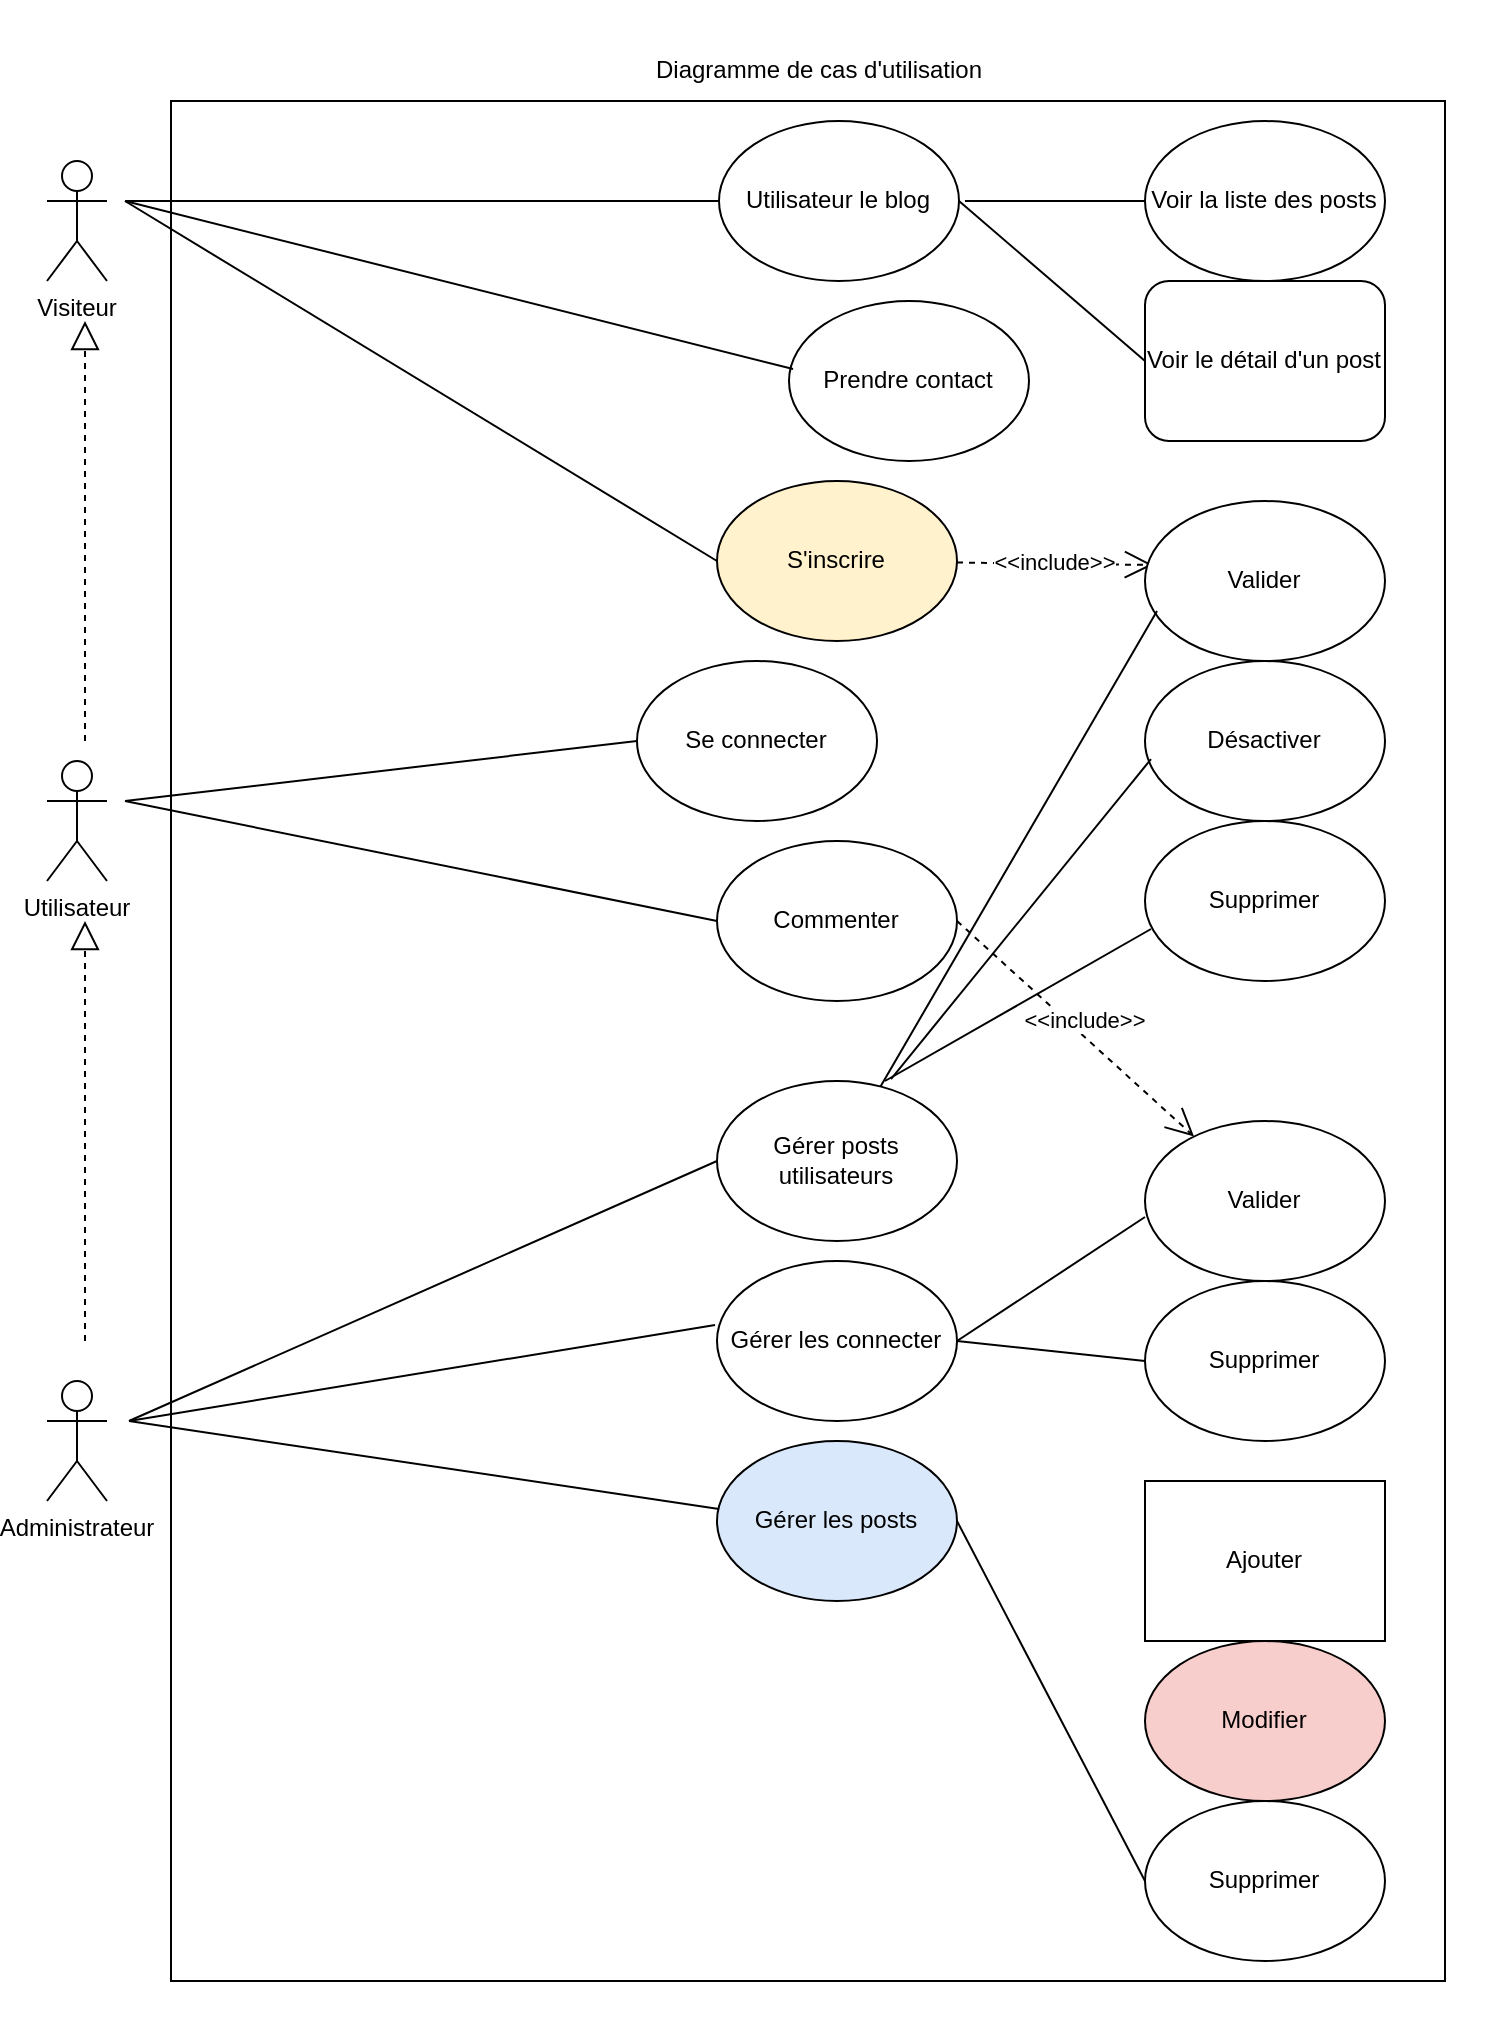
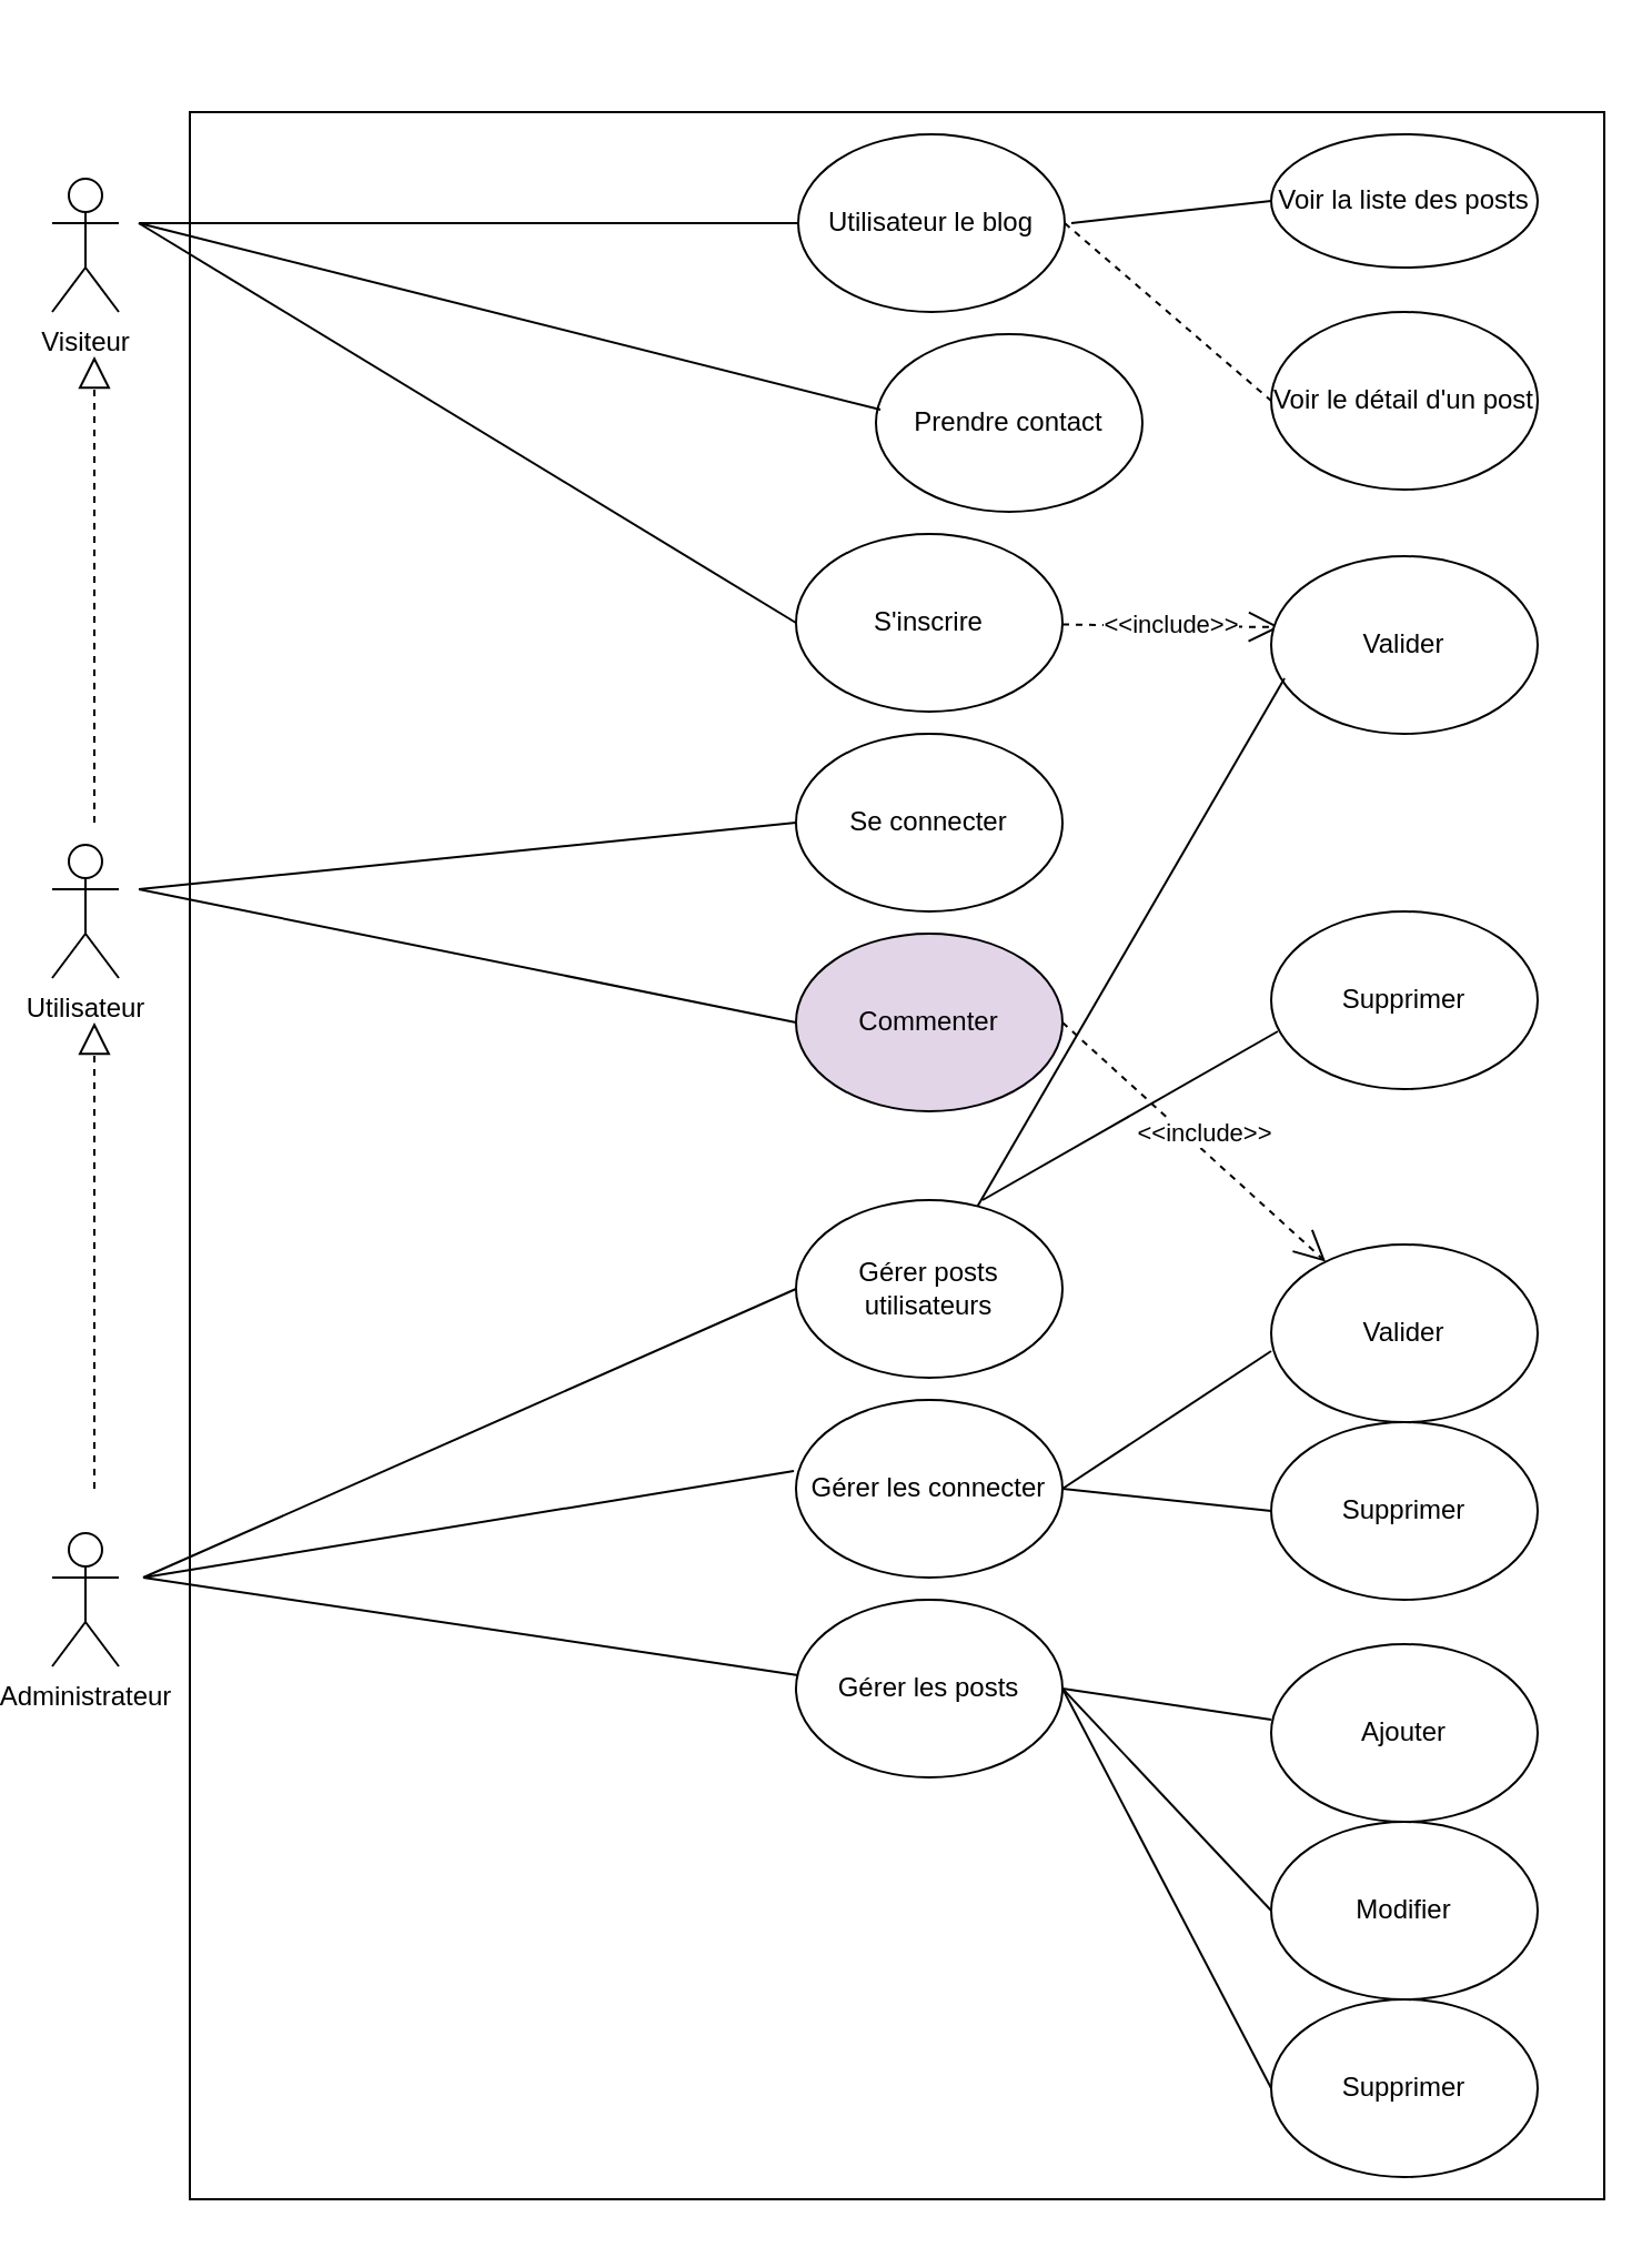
  <mxCell id="0" />
  <mxCell id="1" parent="0" />
  <mxCell id="2" value="" style="rounded=0;whiteSpace=wrap;html=1;" parent="1" vertex="1"><mxGeometry x="82" y="50" width="637" height="940" as="geometry" /></mxCell>
  <mxCell id="3" value="Administrateur" style="shape=umlActor;verticalLabelPosition=bottom;verticalAlign=top;html=1;outlineConnect=0;" parent="1" vertex="1"><mxGeometry x="20" y="690" width="30" height="60" as="geometry" /></mxCell>
  <mxCell id="4" value="Gérer posts utilisateurs" style="ellipse;whiteSpace=wrap;html=1;" parent="1" vertex="1"><mxGeometry x="355" y="540" width="120" height="80" as="geometry" /></mxCell>
- <mxCell id="5" value="Gérer les posts" style="ellipse;whiteSpace=wrap;html=1;fillColor=#dae8fc;" parent="1" vertex="1"><mxGeometry x="355" y="720" width="120" height="80" as="geometry" /></mxCell>
+ <mxCell id="5" value="Gérer les posts" style="ellipse;whiteSpace=wrap;html=1;" parent="1" vertex="1"><mxGeometry x="355" y="720" width="120" height="80" as="geometry" /></mxCell>
  <mxCell id="6" value="Gérer les connecter" style="ellipse;whiteSpace=wrap;html=1;" parent="1" vertex="1"><mxGeometry x="355" y="630" width="120" height="80" as="geometry" /></mxCell>
  <mxCell id="7" value="&amp;lt;&amp;lt;include&amp;gt;&amp;gt;" style="endArrow=open;endSize=12;dashed=1;html=1;rounded=0;entryX=0.033;entryY=0.4;entryDx=0;entryDy=0;entryPerimeter=0;" parent="1" source="19" target="37" edge="1"><mxGeometry x="-0.005" width="160" relative="1" as="geometry"><mxPoint x="561" y="840" as="sourcePoint" /><mxPoint x="441" y="930" as="targetPoint" /><mxPoint as="offset" /></mxGeometry></mxCell>
- <mxCell id="8" value="Diagramme de cas d'utilisation" style="text;html=1;align=center;verticalAlign=middle;resizable=0;points=[];autosize=1;strokeColor=none;fillColor=none;" parent="1" vertex="1"><mxGeometry x="311" y="20" width="190" height="30" as="geometry" /></mxCell>
  <mxCell id="9" value="&amp;lt;&amp;lt;include&amp;gt;&amp;gt;" style="endArrow=open;endSize=12;dashed=1;html=1;rounded=0;exitX=1;exitY=0.5;exitDx=0;exitDy=0;" parent="1" source="18" target="13" edge="1"><mxGeometry x="0.011" y="6" width="160" relative="1" as="geometry"><mxPoint x="561" y="680" as="sourcePoint" /><mxPoint x="475" y="880" as="targetPoint" /><mxPoint as="offset" /></mxGeometry></mxCell>
  <mxCell id="10" value="" style="endArrow=none;html=1;rounded=0;entryX=0;entryY=0.5;entryDx=0;entryDy=0;" parent="1" target="4" edge="1"><mxGeometry width="50" height="50" relative="1" as="geometry"><mxPoint x="61" y="710" as="sourcePoint" /><mxPoint x="391" y="880" as="targetPoint" /></mxGeometry></mxCell>
  <mxCell id="11" value="" style="endArrow=none;html=1;rounded=0;entryX=-0.008;entryY=0.4;entryDx=0;entryDy=0;entryPerimeter=0;" parent="1" target="6" edge="1"><mxGeometry width="50" height="50" relative="1" as="geometry"><mxPoint x="61" y="710" as="sourcePoint" /><mxPoint x="391" y="880" as="targetPoint" /></mxGeometry></mxCell>
  <mxCell id="12" value="" style="endArrow=none;html=1;rounded=0;entryX=0.008;entryY=0.425;entryDx=0;entryDy=0;entryPerimeter=0;" parent="1" target="5" edge="1"><mxGeometry width="50" height="50" relative="1" as="geometry"><mxPoint x="61" y="710" as="sourcePoint" /><mxPoint x="391" y="880" as="targetPoint" /></mxGeometry></mxCell>
  <mxCell id="13" value="Valider" style="ellipse;whiteSpace=wrap;html=1;" parent="1" vertex="1"><mxGeometry x="569" y="560" width="120" height="80" as="geometry" /></mxCell>
  <mxCell id="14" value="Visiteur" style="shape=umlActor;verticalLabelPosition=bottom;verticalAlign=top;html=1;outlineConnect=0;" parent="1" vertex="1"><mxGeometry x="20" y="80" width="30" height="60" as="geometry" /></mxCell>
  <mxCell id="15" value="Utilisateur" style="shape=umlActor;verticalLabelPosition=bottom;verticalAlign=top;html=1;outlineConnect=0;" parent="1" vertex="1"><mxGeometry x="20" y="380" width="30" height="60" as="geometry" /></mxCell>
  <mxCell id="16" value="Utilisateur le blog" style="ellipse;whiteSpace=wrap;html=1;" parent="1" vertex="1"><mxGeometry x="356" y="60" width="120" height="80" as="geometry" /></mxCell>
  <mxCell id="17" value="Prendre contact" style="ellipse;whiteSpace=wrap;html=1;" parent="1" vertex="1"><mxGeometry x="391" y="150" width="120" height="80" as="geometry" /></mxCell>
- <mxCell id="18" value="Commenter" style="ellipse;whiteSpace=wrap;html=1;" parent="1" vertex="1"><mxGeometry x="355" y="420" width="120" height="80" as="geometry" /></mxCell>
- <mxCell id="19" value="S'inscrire" style="ellipse;whiteSpace=wrap;html=1;fillColor=#fff2cc;" parent="1" vertex="1"><mxGeometry x="355" y="240" width="120" height="80" as="geometry" /></mxCell>
- <mxCell id="20" value="Voir la liste des posts" style="ellipse;whiteSpace=wrap;html=1;" parent="1" vertex="1"><mxGeometry x="569" y="60" width="120" height="80" as="geometry" /></mxCell>
- <mxCell id="21" value="Voir le détail d'un post" style="whiteSpace=wrap;html=1;rounded=1;" parent="1" vertex="1"><mxGeometry x="569" y="140" width="120" height="80" as="geometry" /></mxCell>
+ <mxCell id="18" value="Commenter" style="ellipse;whiteSpace=wrap;html=1;fillColor=#e1d5e7;" parent="1" vertex="1"><mxGeometry x="355" y="420" width="120" height="80" as="geometry" /></mxCell>
+ <mxCell id="19" value="S'inscrire" style="ellipse;whiteSpace=wrap;html=1;" parent="1" vertex="1"><mxGeometry x="355" y="240" width="120" height="80" as="geometry" /></mxCell>
+ <mxCell id="20" value="Voir la liste des posts" style="ellipse;whiteSpace=wrap;html=1;" parent="1" vertex="1"><mxGeometry x="569" y="60" width="120" height="60" as="geometry" /></mxCell>
+ <mxCell id="21" value="Voir le détail d'un post" style="ellipse;whiteSpace=wrap;html=1;" parent="1" vertex="1"><mxGeometry x="569" y="140" width="120" height="80" as="geometry" /></mxCell>
  <mxCell id="22" value="" style="endArrow=none;html=1;rounded=0;entryX=0;entryY=0.5;entryDx=0;entryDy=0;" parent="1" target="20" edge="1"><mxGeometry width="50" height="50" relative="1" as="geometry"><mxPoint x="479" y="100" as="sourcePoint" /><mxPoint x="429" y="530" as="targetPoint" /></mxGeometry></mxCell>
- <mxCell id="23" value="" style="endArrow=none;html=1;rounded=0;entryX=0;entryY=0.5;entryDx=0;entryDy=0;exitX=1;exitY=0.5;exitDx=0;exitDy=0;" parent="1" source="16" target="21" edge="1"><mxGeometry width="50" height="50" relative="1" as="geometry"><mxPoint x="379" y="580" as="sourcePoint" /><mxPoint x="429" y="530" as="targetPoint" /></mxGeometry></mxCell>
+ <mxCell id="23" value="" style="endArrow=none;html=1;rounded=0;entryX=0;entryY=0.5;entryDx=0;entryDy=0;exitX=1;exitY=0.5;exitDx=0;exitDy=0;dashed=1;" parent="1" source="16" target="21" edge="1"><mxGeometry width="50" height="50" relative="1" as="geometry"><mxPoint x="379" y="580" as="sourcePoint" /><mxPoint x="429" y="530" as="targetPoint" /></mxGeometry></mxCell>
  <mxCell id="24" value="" style="endArrow=none;html=1;rounded=0;entryX=0;entryY=0.5;entryDx=0;entryDy=0;" parent="1" target="16" edge="1"><mxGeometry width="50" height="50" relative="1" as="geometry"><mxPoint x="59" y="100" as="sourcePoint" /><mxPoint x="429" y="530" as="targetPoint" /></mxGeometry></mxCell>
  <mxCell id="25" value="" style="endArrow=none;html=1;rounded=0;entryX=0.017;entryY=0.425;entryDx=0;entryDy=0;entryPerimeter=0;" parent="1" target="17" edge="1"><mxGeometry width="50" height="50" relative="1" as="geometry"><mxPoint x="59" y="100" as="sourcePoint" /><mxPoint x="429" y="530" as="targetPoint" /></mxGeometry></mxCell>
  <mxCell id="26" value="" style="endArrow=none;html=1;rounded=0;entryX=0;entryY=0.5;entryDx=0;entryDy=0;" parent="1" target="19" edge="1"><mxGeometry width="50" height="50" relative="1" as="geometry"><mxPoint x="59" y="100" as="sourcePoint" /><mxPoint x="429" y="530" as="targetPoint" /></mxGeometry></mxCell>
  <mxCell id="27" value="" style="endArrow=none;html=1;rounded=0;entryX=0;entryY=0.5;entryDx=0;entryDy=0;" parent="1" target="18" edge="1"><mxGeometry width="50" height="50" relative="1" as="geometry"><mxPoint x="59" y="400" as="sourcePoint" /><mxPoint x="429" y="530" as="targetPoint" /></mxGeometry></mxCell>
- <mxCell id="28" value="Ajouter" style="whiteSpace=wrap;html=1;rounded=0;" parent="1" vertex="1"><mxGeometry x="569" y="740" width="120" height="80" as="geometry" /></mxCell>
- <mxCell id="29" value="Désactiver" style="ellipse;whiteSpace=wrap;html=1;" parent="1" vertex="1"><mxGeometry x="569" y="330" width="120" height="80" as="geometry" /></mxCell>
- <mxCell id="30" value="Modifier" style="ellipse;whiteSpace=wrap;html=1;fillColor=#f8cecc;" parent="1" vertex="1"><mxGeometry x="569" y="820" width="120" height="80" as="geometry" /></mxCell>
+ <mxCell id="28" value="Ajouter" style="ellipse;whiteSpace=wrap;html=1;" parent="1" vertex="1"><mxGeometry x="569" y="740" width="120" height="80" as="geometry" /></mxCell>
+ <mxCell id="30" value="Modifier" style="ellipse;whiteSpace=wrap;html=1;" parent="1" vertex="1"><mxGeometry x="569" y="820" width="120" height="80" as="geometry" /></mxCell>
  <mxCell id="31" value="Supprimer" style="ellipse;whiteSpace=wrap;html=1;" parent="1" vertex="1"><mxGeometry x="569" y="900" width="120" height="80" as="geometry" /></mxCell>
  <mxCell id="32" value="" style="endArrow=none;html=1;rounded=0;exitX=1;exitY=0.5;exitDx=0;exitDy=0;entryX=0;entryY=0.5;entryDx=0;entryDy=0;" parent="1" source="5" target="31" edge="1"><mxGeometry width="50" height="50" relative="1" as="geometry"><mxPoint x="379" y="570" as="sourcePoint" /><mxPoint x="589" y="430" as="targetPoint" /></mxGeometry></mxCell>
+ <mxCell id="33" value="" style="endArrow=none;html=1;rounded=0;exitX=1;exitY=0.5;exitDx=0;exitDy=0;entryX=0;entryY=0.5;entryDx=0;entryDy=0;" parent="1" source="5" target="30" edge="1"><mxGeometry width="50" height="50" relative="1" as="geometry"><mxPoint x="599" y="570" as="sourcePoint" /><mxPoint x="649" y="520" as="targetPoint" /></mxGeometry></mxCell>
+ <mxCell id="34" value="" style="endArrow=none;html=1;rounded=0;entryX=0;entryY=0.425;entryDx=0;entryDy=0;exitX=1;exitY=0.5;exitDx=0;exitDy=0;entryPerimeter=0;" parent="1" source="5" target="28" edge="1"><mxGeometry width="50" height="50" relative="1" as="geometry"><mxPoint x="479" y="760" as="sourcePoint" /><mxPoint x="649" y="520" as="targetPoint" /></mxGeometry></mxCell>
  <mxCell id="35" value="Supprimer" style="ellipse;whiteSpace=wrap;html=1;" parent="1" vertex="1"><mxGeometry x="569" y="640" width="120" height="80" as="geometry" /></mxCell>
  <mxCell id="36" value="" style="endArrow=none;html=1;rounded=0;exitX=1;exitY=0.5;exitDx=0;exitDy=0;entryX=0;entryY=0.5;entryDx=0;entryDy=0;" parent="1" source="6" target="35" edge="1"><mxGeometry width="50" height="50" relative="1" as="geometry"><mxPoint x="639" y="690" as="sourcePoint" /><mxPoint x="689" y="640" as="targetPoint" /></mxGeometry></mxCell>
  <mxCell id="37" value="Valider" style="ellipse;whiteSpace=wrap;html=1;" parent="1" vertex="1"><mxGeometry x="569" y="250" width="120" height="80" as="geometry" /></mxCell>
  <mxCell id="38" value="" style="endArrow=none;html=1;rounded=0;exitX=1;exitY=0.5;exitDx=0;exitDy=0;entryX=0;entryY=0.6;entryDx=0;entryDy=0;entryPerimeter=0;" parent="1" source="6" target="13" edge="1"><mxGeometry width="50" height="50" relative="1" as="geometry"><mxPoint x="639" y="690" as="sourcePoint" /><mxPoint x="689" y="640" as="targetPoint" /></mxGeometry></mxCell>
  <mxCell id="39" value="Supprimer" style="ellipse;whiteSpace=wrap;html=1;" parent="1" vertex="1"><mxGeometry x="569" y="410" width="120" height="80" as="geometry" /></mxCell>
  <mxCell id="40" value="" style="endArrow=none;html=1;rounded=0;entryX=0.05;entryY=0.688;entryDx=0;entryDy=0;entryPerimeter=0;" parent="1" source="4" target="37" edge="1"><mxGeometry width="50" height="50" relative="1" as="geometry"><mxPoint x="639" y="550" as="sourcePoint" /><mxPoint x="689" y="500" as="targetPoint" /></mxGeometry></mxCell>
- <mxCell id="41" value="" style="endArrow=none;html=1;rounded=0;exitX=0.725;exitY=-0.012;exitDx=0;exitDy=0;exitPerimeter=0;entryX=0.025;entryY=0.613;entryDx=0;entryDy=0;entryPerimeter=0;" parent="1" source="4" target="29" edge="1"><mxGeometry width="50" height="50" relative="1" as="geometry"><mxPoint x="639" y="550" as="sourcePoint" /><mxPoint x="689" y="500" as="targetPoint" /></mxGeometry></mxCell>
  <mxCell id="42" value="" style="endArrow=none;html=1;rounded=0;exitX=0.7;exitY=0;exitDx=0;exitDy=0;exitPerimeter=0;entryX=0.025;entryY=0.675;entryDx=0;entryDy=0;entryPerimeter=0;" parent="1" source="4" target="39" edge="1"><mxGeometry width="50" height="50" relative="1" as="geometry"><mxPoint x="639" y="550" as="sourcePoint" /><mxPoint x="689" y="500" as="targetPoint" /></mxGeometry></mxCell>
  <mxCell id="43" value="" style="endArrow=block;dashed=1;endFill=0;endSize=12;html=1;rounded=0;" parent="1" edge="1"><mxGeometry width="160" relative="1" as="geometry"><mxPoint x="39" y="670" as="sourcePoint" /><mxPoint x="39" y="460" as="targetPoint" /></mxGeometry></mxCell>
  <mxCell id="44" value="" style="endArrow=block;dashed=1;endFill=0;endSize=12;html=1;rounded=0;" parent="1" edge="1"><mxGeometry width="160" relative="1" as="geometry"><mxPoint x="39" y="370" as="sourcePoint" /><mxPoint x="39" y="160" as="targetPoint" /></mxGeometry></mxCell>
- <mxCell id="45" value="Se connecter" style="ellipse;whiteSpace=wrap;html=1;" vertex="1" parent="1"><mxGeometry x="315" y="330" width="120" height="80" as="geometry" /></mxCell>
+ <mxCell id="45" value="Se connecter" style="ellipse;whiteSpace=wrap;html=1;" vertex="1" parent="1"><mxGeometry x="355" y="330" width="120" height="80" as="geometry" /></mxCell>
  <mxCell id="46" value="" style="endArrow=none;html=1;rounded=0;entryX=0;entryY=0.5;entryDx=0;entryDy=0;" edge="1" parent="1" target="45"><mxGeometry width="50" height="50" relative="1" as="geometry"><mxPoint x="59" y="400" as="sourcePoint" /><mxPoint x="429" y="550" as="targetPoint" /></mxGeometry></mxCell>
